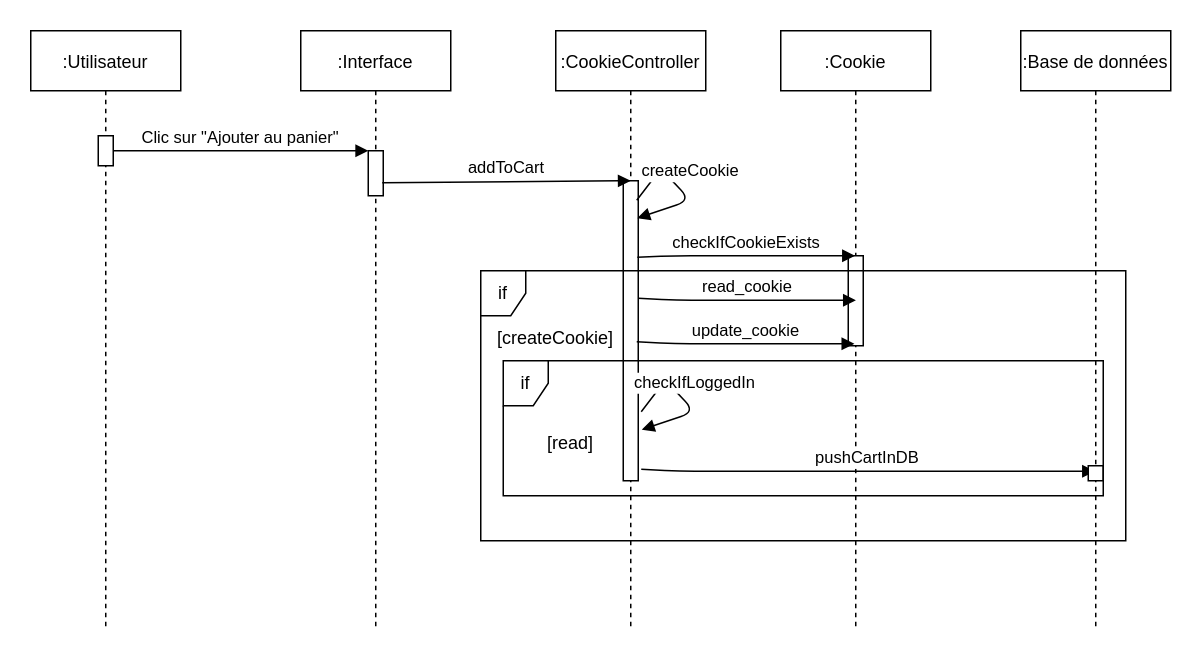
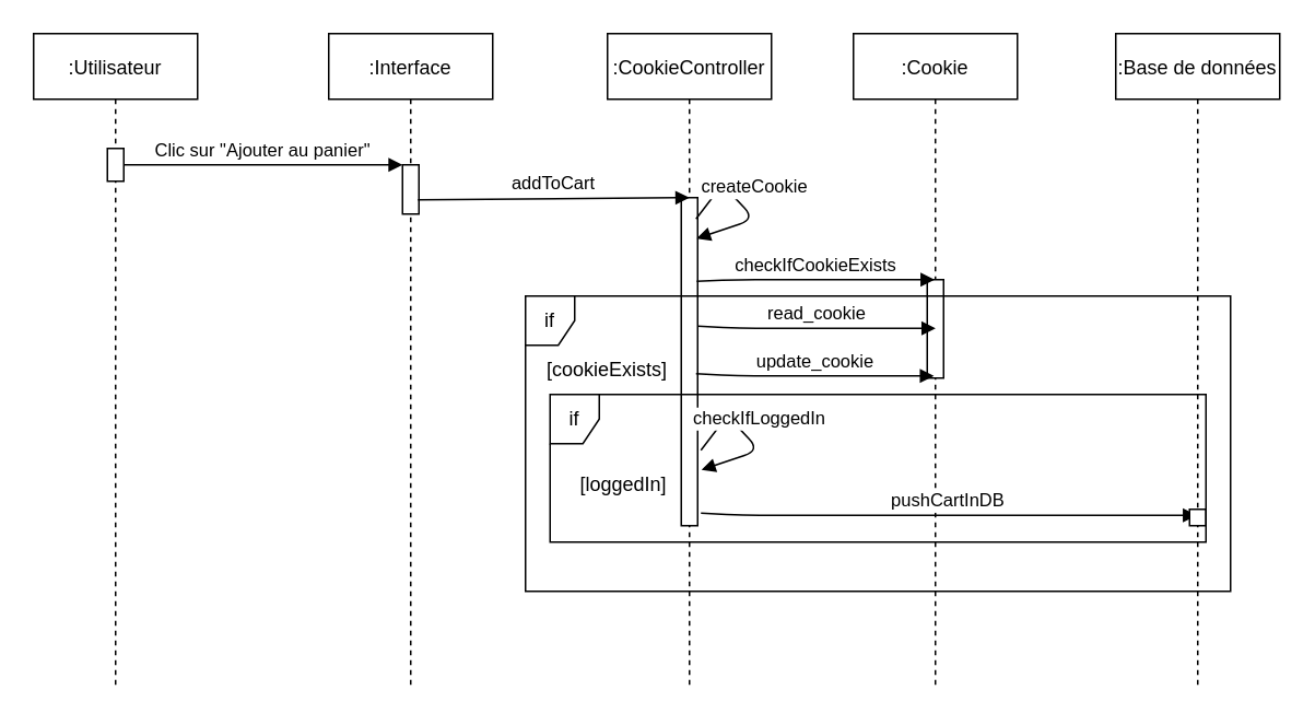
  <mxCell id="0" />
  <mxCell id="1" parent="0" />
  <mxCell id="2" value=":Utilisateur" style="shape=umlLifeline;perimeter=lifelinePerimeter;container=1;collapsible=0;recursiveResize=0;rounded=0;shadow=0;strokeWidth=1;" parent="1" vertex="1"><mxGeometry x="20" y="20" width="100" height="400" as="geometry" /></mxCell>
  <mxCell id="3" value="" style="points=[];perimeter=orthogonalPerimeter;rounded=0;shadow=0;strokeWidth=1;" parent="2" vertex="1"><mxGeometry x="45" y="70" width="10" height="20" as="geometry" /></mxCell>
  <mxCell id="4" value=":Interface" style="shape=umlLifeline;perimeter=lifelinePerimeter;container=1;collapsible=0;recursiveResize=0;rounded=0;shadow=0;strokeWidth=1;" parent="1" vertex="1"><mxGeometry x="200" y="20" width="100" height="400" as="geometry" /></mxCell>
  <mxCell id="5" value="" style="points=[];perimeter=orthogonalPerimeter;rounded=0;shadow=0;strokeWidth=1;" parent="4" vertex="1"><mxGeometry x="45" y="80" width="10" height="30" as="geometry" /></mxCell>
  <mxCell id="6" value="Clic sur &quot;Ajouter au panier&quot;" style="verticalAlign=bottom;endArrow=block;entryX=0;entryY=0;shadow=0;strokeWidth=1;" parent="1" source="3" target="5" edge="1"><mxGeometry relative="1" as="geometry"><mxPoint x="175" y="100" as="sourcePoint" /></mxGeometry></mxCell>
  <mxCell id="7" value=":CookieController" style="shape=umlLifeline;perimeter=lifelinePerimeter;container=1;collapsible=0;recursiveResize=0;rounded=0;shadow=0;strokeWidth=1;" vertex="1" parent="1"><mxGeometry x="370" y="20" width="100" height="400" as="geometry" /></mxCell>
  <mxCell id="8" value="" style="points=[];perimeter=orthogonalPerimeter;rounded=0;shadow=0;strokeWidth=1;" vertex="1" parent="7"><mxGeometry x="45" y="100" width="10" height="200" as="geometry" /></mxCell>
  <mxCell id="9" value=":Base de données" style="shape=umlLifeline;perimeter=lifelinePerimeter;container=1;collapsible=0;recursiveResize=0;rounded=0;shadow=0;strokeWidth=1;" vertex="1" parent="1"><mxGeometry x="680" y="20" width="100" height="400" as="geometry" /></mxCell>
  <mxCell id="10" value=":Cookie" style="shape=umlLifeline;perimeter=lifelinePerimeter;container=1;collapsible=0;recursiveResize=0;rounded=0;shadow=0;strokeWidth=1;" vertex="1" parent="1"><mxGeometry x="520" y="20" width="100" height="400" as="geometry" /></mxCell>
  <mxCell id="11" value="" style="points=[];perimeter=orthogonalPerimeter;rounded=0;shadow=0;strokeWidth=1;" vertex="1" parent="10"><mxGeometry x="45" y="150" width="10" height="60" as="geometry" /></mxCell>
  <mxCell id="12" value="read_cookie" style="verticalAlign=bottom;endArrow=block;shadow=0;strokeWidth=1;exitX=0.94;exitY=0.347;exitDx=0;exitDy=0;exitPerimeter=0;" edge="1" parent="10"><mxGeometry relative="1" as="geometry"><mxPoint x="-95.0" y="178.29" as="sourcePoint" /><mxPoint x="50.1" y="179.71" as="targetPoint" /><Array as="points"><mxPoint x="-69.4" y="179.71" /></Array></mxGeometry></mxCell>
  <mxCell id="13" value="addToCart" style="verticalAlign=bottom;endArrow=block;shadow=0;strokeWidth=1;exitX=0.933;exitY=0.711;exitDx=0;exitDy=0;exitPerimeter=0;" edge="1" parent="1" source="5"><mxGeometry relative="1" as="geometry"><mxPoint x="270" y="120" as="sourcePoint" /><mxPoint x="420" y="120" as="targetPoint" /></mxGeometry></mxCell>
  <mxCell id="14" value="checkIfCookieExists" style="verticalAlign=bottom;endArrow=block;shadow=0;strokeWidth=1;exitX=0.94;exitY=0.255;exitDx=0;exitDy=0;exitPerimeter=0;" edge="1" parent="1" source="8" target="10"><mxGeometry relative="1" as="geometry"><mxPoint x="264" y="128.24" as="sourcePoint" /><mxPoint x="434" y="129.9" as="targetPoint" /><Array as="points"><mxPoint x="450" y="170" /></Array></mxGeometry></mxCell>
  <mxCell id="15" value="createCookie" style="verticalAlign=bottom;endArrow=block;shadow=0;strokeWidth=1;entryX=0.94;entryY=0.164;entryDx=0;entryDy=0;entryPerimeter=0;" edge="1" parent="1"><mxGeometry x="0.021" y="8" relative="1" as="geometry"><mxPoint x="424" y="133" as="sourcePoint" /><mxPoint x="424.4" y="144.96" as="targetPoint" /><Array as="points"><mxPoint x="440" y="112" /><mxPoint x="460" y="133" /></Array><mxPoint y="1" as="offset" /></mxGeometry></mxCell>
  <mxCell id="16" value="if" style="shape=umlFrame;whiteSpace=wrap;html=1;width=30;height=30;" vertex="1" parent="1"><mxGeometry x="320" y="180" width="430" height="180" as="geometry" /></mxCell>
  <mxCell id="17" value="update_cookie" style="verticalAlign=bottom;endArrow=block;shadow=0;strokeWidth=1;exitX=0.94;exitY=0.347;exitDx=0;exitDy=0;exitPerimeter=0;" edge="1" parent="1"><mxGeometry relative="1" as="geometry"><mxPoint x="424" y="227.29" as="sourcePoint" /><mxPoint x="569.1" y="228.71" as="targetPoint" /><Array as="points"><mxPoint x="449.6" y="228.71" /></Array></mxGeometry></mxCell>
  <mxCell id="18" value="checkIfLoggedIn" style="verticalAlign=bottom;endArrow=block;shadow=0;strokeWidth=1;entryX=0.94;entryY=0.164;entryDx=0;entryDy=0;entryPerimeter=0;" edge="1" parent="1"><mxGeometry x="0.021" y="8" relative="1" as="geometry"><mxPoint x="427" y="274" as="sourcePoint" /><mxPoint x="427.4" y="285.96" as="targetPoint" /><Array as="points"><mxPoint x="443" y="253" /><mxPoint x="463" y="274" /></Array><mxPoint y="1" as="offset" /></mxGeometry></mxCell>
  <mxCell id="19" value="pushCartInDB" style="verticalAlign=bottom;endArrow=block;shadow=0;strokeWidth=1;exitX=0.94;exitY=0.347;exitDx=0;exitDy=0;exitPerimeter=0;" edge="1" parent="1" target="9"><mxGeometry relative="1" as="geometry"><mxPoint x="427" y="312.29" as="sourcePoint" /><mxPoint x="572.1" y="313.71" as="targetPoint" /><Array as="points"><mxPoint x="452.6" y="313.71" /></Array></mxGeometry></mxCell>
  <mxCell id="20" value="" style="points=[];perimeter=orthogonalPerimeter;rounded=0;shadow=0;strokeWidth=1;" vertex="1" parent="1"><mxGeometry x="725" y="310" width="10" height="10" as="geometry" /></mxCell>
- <mxCell id="21" value="[createCookie]" style="text;html=1;strokeColor=none;fillColor=none;align=center;verticalAlign=middle;whiteSpace=wrap;rounded=0;" vertex="1" parent="1"><mxGeometry x="340" y="210" width="60" height="30" as="geometry" /></mxCell>
+ <mxCell id="21" value="[cookieExists]" style="text;html=1;strokeColor=none;fillColor=none;align=center;verticalAlign=middle;whiteSpace=wrap;rounded=0;" vertex="1" parent="1"><mxGeometry x="340" y="210" width="60" height="30" as="geometry" /></mxCell>
  <mxCell id="22" value="if" style="shape=umlFrame;whiteSpace=wrap;html=1;width=30;height=30;" vertex="1" parent="1"><mxGeometry x="335" y="240" width="400" height="90" as="geometry" /></mxCell>
- <mxCell id="23" value="[read]" style="text;html=1;strokeColor=none;fillColor=none;align=center;verticalAlign=middle;whiteSpace=wrap;rounded=0;" vertex="1" parent="1"><mxGeometry x="350" y="280" width="60" height="30" as="geometry" /></mxCell>
+ <mxCell id="23" value="[loggedIn]" style="text;html=1;strokeColor=none;fillColor=none;align=center;verticalAlign=middle;whiteSpace=wrap;rounded=0;" vertex="1" parent="1"><mxGeometry x="350" y="280" width="60" height="30" as="geometry" /></mxCell>
